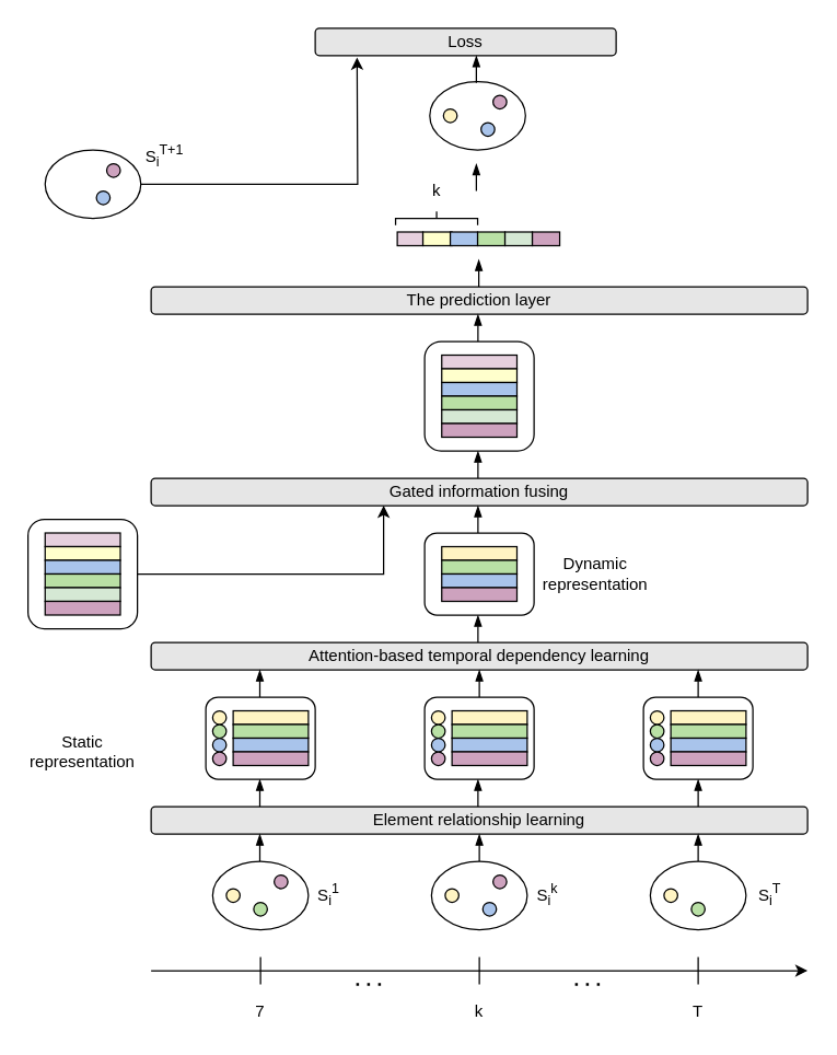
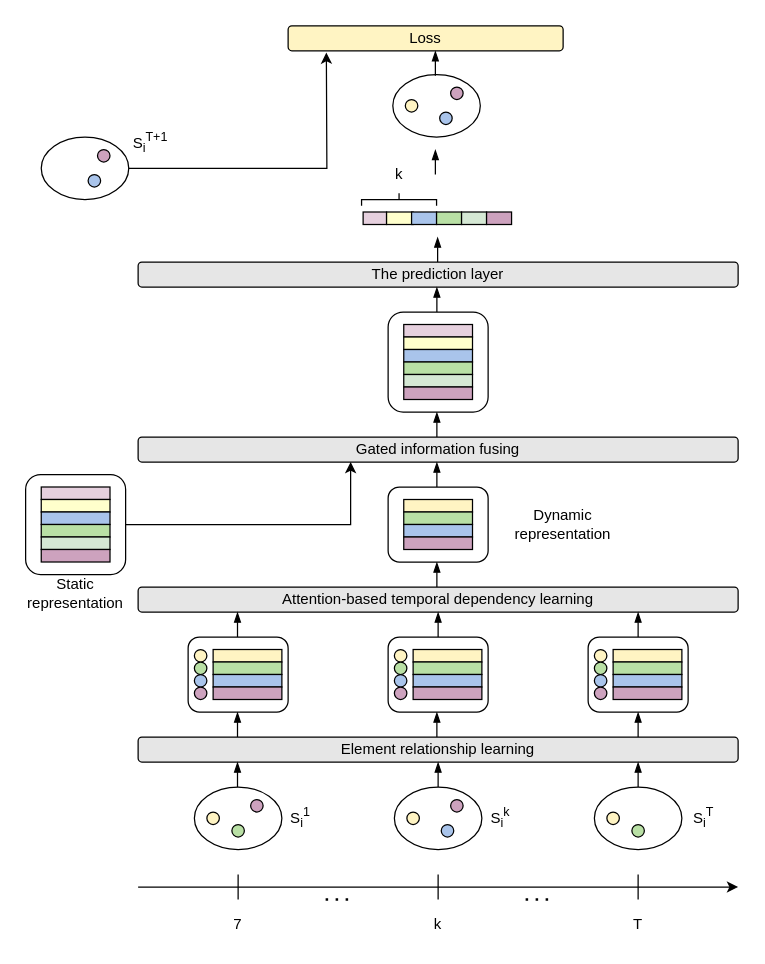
  <mxCell id="0" />
  <mxCell id="1" parent="0" />
  <mxCell id="2" value="" style="endArrow=classic;html=1;rounded=0;" edge="1" parent="1"><mxGeometry width="50" height="50" relative="1" as="geometry"><mxPoint x="110" y="709" as="sourcePoint" /><mxPoint x="590" y="709" as="targetPoint" /></mxGeometry></mxCell>
  <mxCell id="3" value="" style="endArrow=none;html=1;rounded=0;" edge="1" parent="1"><mxGeometry width="50" height="50" relative="1" as="geometry"><mxPoint x="190" y="719" as="sourcePoint" /><mxPoint x="190" y="699" as="targetPoint" /></mxGeometry></mxCell>
  <mxCell id="4" value="" style="endArrow=none;html=1;rounded=0;" edge="1" parent="1"><mxGeometry width="50" height="50" relative="1" as="geometry"><mxPoint x="350" y="719" as="sourcePoint" /><mxPoint x="350" y="699" as="targetPoint" /></mxGeometry></mxCell>
  <mxCell id="5" value="" style="endArrow=none;html=1;rounded=0;" edge="1" parent="1"><mxGeometry width="50" height="50" relative="1" as="geometry"><mxPoint x="510" y="719" as="sourcePoint" /><mxPoint x="510" y="699" as="targetPoint" /></mxGeometry></mxCell>
  <mxCell id="6" value="" style="endArrow=none;dashed=1;html=1;dashPattern=1 3;strokeWidth=2;rounded=0;" edge="1" parent="1"><mxGeometry width="50" height="50" relative="1" as="geometry"><mxPoint x="260" y="719" as="sourcePoint" /><mxPoint x="280" y="719" as="targetPoint" /></mxGeometry></mxCell>
  <mxCell id="7" value="" style="endArrow=none;dashed=1;html=1;dashPattern=1 3;strokeWidth=2;rounded=0;" edge="1" parent="1"><mxGeometry width="50" height="50" relative="1" as="geometry"><mxPoint x="420" y="719" as="sourcePoint" /><mxPoint x="440" y="719" as="targetPoint" /></mxGeometry></mxCell>
  <mxCell id="8" value="7" style="text;html=1;strokeColor=none;fillColor=none;align=center;verticalAlign=middle;whiteSpace=wrap;rounded=0;" vertex="1" parent="1"><mxGeometry x="180" y="729" width="20" height="20" as="geometry" /></mxCell>
  <mxCell id="9" value="k" style="text;html=1;strokeColor=none;fillColor=none;align=center;verticalAlign=middle;whiteSpace=wrap;rounded=0;" vertex="1" parent="1"><mxGeometry x="340" y="729" width="20" height="20" as="geometry" /></mxCell>
  <mxCell id="10" value="T" style="text;html=1;strokeColor=none;fillColor=none;align=center;verticalAlign=middle;whiteSpace=wrap;rounded=0;" vertex="1" parent="1"><mxGeometry x="500" y="729" width="20" height="20" as="geometry" /></mxCell>
  <mxCell id="11" value="" style="ellipse;whiteSpace=wrap;html=1;" vertex="1" parent="1"><mxGeometry x="155" y="629" width="70" height="50" as="geometry" /></mxCell>
  <mxCell id="12" value="" style="ellipse;whiteSpace=wrap;html=1;" vertex="1" parent="1"><mxGeometry x="315" y="629" width="70" height="50" as="geometry" /></mxCell>
  <mxCell id="13" value="" style="ellipse;whiteSpace=wrap;html=1;" vertex="1" parent="1"><mxGeometry x="475" y="629" width="70" height="50" as="geometry" /></mxCell>
  <mxCell id="14" value="S&lt;sub&gt;i&lt;/sub&gt;&lt;sup&gt;1&lt;/sup&gt;" style="text;html=1;strokeColor=none;fillColor=none;align=center;verticalAlign=middle;whiteSpace=wrap;rounded=0;" vertex="1" parent="1"><mxGeometry x="220" y="639" width="40" height="30" as="geometry" /></mxCell>
  <mxCell id="15" value="S&lt;sub&gt;i&lt;/sub&gt;&lt;sup&gt;k&lt;/sup&gt;" style="text;html=1;strokeColor=none;fillColor=none;align=center;verticalAlign=middle;whiteSpace=wrap;rounded=0;" vertex="1" parent="1"><mxGeometry x="380" y="639" width="40" height="30" as="geometry" /></mxCell>
  <mxCell id="16" value="S&lt;sub&gt;i&lt;/sub&gt;&lt;sup&gt;T&lt;/sup&gt;" style="text;html=1;strokeColor=none;fillColor=none;align=center;verticalAlign=middle;whiteSpace=wrap;rounded=0;" vertex="1" parent="1"><mxGeometry x="545" y="639" width="35" height="30" as="geometry" /></mxCell>
  <mxCell id="17" value="Element relationship learning" style="rounded=1;whiteSpace=wrap;html=1;fillColor=#E6E6E6;" vertex="1" parent="1"><mxGeometry x="110" y="589" width="480" height="20" as="geometry" /></mxCell>
  <mxCell id="18" value="" style="endArrow=blockThin;html=1;rounded=0;endFill=1;" edge="1" parent="1"><mxGeometry width="50" height="50" relative="1" as="geometry"><mxPoint x="189.5" y="629" as="sourcePoint" /><mxPoint x="189.5" y="609" as="targetPoint" /></mxGeometry></mxCell>
  <mxCell id="19" value="" style="endArrow=blockThin;html=1;rounded=0;endFill=1;" edge="1" parent="1"><mxGeometry width="50" height="50" relative="1" as="geometry"><mxPoint x="350" y="629" as="sourcePoint" /><mxPoint x="350" y="609" as="targetPoint" /></mxGeometry></mxCell>
  <mxCell id="20" value="" style="endArrow=blockThin;html=1;rounded=0;endFill=1;" edge="1" parent="1"><mxGeometry width="50" height="50" relative="1" as="geometry"><mxPoint x="510" y="629" as="sourcePoint" /><mxPoint x="510" y="609" as="targetPoint" /></mxGeometry></mxCell>
  <mxCell id="21" value="" style="endArrow=blockThin;html=1;rounded=0;endFill=1;" edge="1" parent="1"><mxGeometry width="50" height="50" relative="1" as="geometry"><mxPoint x="510" y="589" as="sourcePoint" /><mxPoint x="510" y="569" as="targetPoint" /></mxGeometry></mxCell>
  <mxCell id="22" value="" style="endArrow=blockThin;html=1;rounded=0;endFill=1;" edge="1" parent="1"><mxGeometry width="50" height="50" relative="1" as="geometry"><mxPoint x="349" y="589" as="sourcePoint" /><mxPoint x="349" y="569" as="targetPoint" /></mxGeometry></mxCell>
  <mxCell id="23" value="" style="endArrow=blockThin;html=1;rounded=0;endFill=1;" edge="1" parent="1"><mxGeometry width="50" height="50" relative="1" as="geometry"><mxPoint x="189.5" y="589" as="sourcePoint" /><mxPoint x="189.5" y="569" as="targetPoint" /></mxGeometry></mxCell>
  <mxCell id="24" value="" style="rounded=1;whiteSpace=wrap;html=1;fillColor=#FFFFFF;" vertex="1" parent="1"><mxGeometry x="150" y="509" width="80" height="60" as="geometry" /></mxCell>
  <mxCell id="25" value="" style="rounded=0;whiteSpace=wrap;html=1;fillColor=#FFF4C3;" vertex="1" parent="1"><mxGeometry x="170" y="519" width="55" height="10" as="geometry" /></mxCell>
  <mxCell id="26" value="" style="rounded=0;whiteSpace=wrap;html=1;fillColor=#B9E0A5;" vertex="1" parent="1"><mxGeometry x="170" y="529" width="55" height="10" as="geometry" /></mxCell>
  <mxCell id="27" value="" style="rounded=0;whiteSpace=wrap;html=1;fillColor=#A9C4EB;" vertex="1" parent="1"><mxGeometry x="170" y="539" width="55" height="10" as="geometry" /></mxCell>
  <mxCell id="28" value="" style="rounded=0;whiteSpace=wrap;html=1;fillColor=#CDA2BE;" vertex="1" parent="1"><mxGeometry x="170" y="549" width="55" height="10" as="geometry" /></mxCell>
  <mxCell id="29" value="Attention-based temporal dependency learning" style="rounded=1;whiteSpace=wrap;html=1;fillColor=#E6E6E6;" vertex="1" parent="1"><mxGeometry x="110" y="469" width="480" height="20" as="geometry" /></mxCell>
  <mxCell id="30" value="" style="endArrow=blockThin;html=1;rounded=0;endFill=1;" edge="1" parent="1"><mxGeometry width="50" height="50" relative="1" as="geometry"><mxPoint x="189.5" y="509" as="sourcePoint" /><mxPoint x="189.5" y="489" as="targetPoint" /></mxGeometry></mxCell>
  <mxCell id="31" value="" style="endArrow=blockThin;html=1;rounded=0;endFill=1;" edge="1" parent="1"><mxGeometry width="50" height="50" relative="1" as="geometry"><mxPoint x="350" y="509" as="sourcePoint" /><mxPoint x="350" y="489" as="targetPoint" /></mxGeometry></mxCell>
  <mxCell id="32" value="" style="endArrow=blockThin;html=1;rounded=0;endFill=1;" edge="1" parent="1"><mxGeometry width="50" height="50" relative="1" as="geometry"><mxPoint x="510" y="509" as="sourcePoint" /><mxPoint x="510" y="489" as="targetPoint" /></mxGeometry></mxCell>
  <mxCell id="33" value="" style="ellipse;whiteSpace=wrap;html=1;aspect=fixed;fillColor=#FFF4C3;" vertex="1" parent="1"><mxGeometry x="155" y="519" width="10" height="10" as="geometry" /></mxCell>
  <mxCell id="34" value="" style="ellipse;whiteSpace=wrap;html=1;aspect=fixed;fillColor=#B9E0A5;" vertex="1" parent="1"><mxGeometry x="155" y="529" width="10" height="10" as="geometry" /></mxCell>
  <mxCell id="35" value="" style="ellipse;whiteSpace=wrap;html=1;aspect=fixed;fillColor=#A9C4EB;" vertex="1" parent="1"><mxGeometry x="155" y="539" width="10" height="10" as="geometry" /></mxCell>
  <mxCell id="36" value="" style="ellipse;whiteSpace=wrap;html=1;aspect=fixed;fillColor=#CDA2BE;" vertex="1" parent="1"><mxGeometry x="155" y="549" width="10" height="10" as="geometry" /></mxCell>
  <mxCell id="37" value="" style="endArrow=blockThin;html=1;rounded=0;endFill=1;" edge="1" parent="1"><mxGeometry width="50" height="50" relative="1" as="geometry"><mxPoint x="349" y="469" as="sourcePoint" /><mxPoint x="349" y="449" as="targetPoint" /></mxGeometry></mxCell>
- <mxCell id="38" value="Dynamic representation" style="text;html=1;strokeColor=none;fillColor=none;align=center;verticalAlign=middle;whiteSpace=wrap;rounded=0;" vertex="1" parent="1"><mxGeometry x="390" y="389" width="90" height="60" as="geometry" /></mxCell>
+ <mxCell id="38" value="Dynamic representation" style="text;html=1;strokeColor=none;fillColor=none;align=center;verticalAlign=middle;whiteSpace=wrap;rounded=0;" vertex="1" parent="1"><mxGeometry x="405" y="389" width="90" height="60" as="geometry" /></mxCell>
  <mxCell id="39" value="Gated information fusing" style="rounded=1;whiteSpace=wrap;html=1;fillColor=#E6E6E6;" vertex="1" parent="1"><mxGeometry x="110" y="349" width="480" height="20" as="geometry" /></mxCell>
  <mxCell id="40" value="" style="endArrow=blockThin;html=1;rounded=0;endFill=1;" edge="1" parent="1"><mxGeometry width="50" height="50" relative="1" as="geometry"><mxPoint x="349" y="389" as="sourcePoint" /><mxPoint x="349" y="369" as="targetPoint" /></mxGeometry></mxCell>
  <mxCell id="41" value="" style="rounded=1;whiteSpace=wrap;html=1;fillColor=#FFFFFF;" vertex="1" parent="1"><mxGeometry x="20" y="379" width="80" height="80" as="geometry" /></mxCell>
  <mxCell id="42" value="" style="rounded=0;whiteSpace=wrap;html=1;fillColor=#E6D0DE;" vertex="1" parent="1"><mxGeometry x="32.5" y="389" width="55" height="10" as="geometry" /></mxCell>
  <mxCell id="43" value="" style="rounded=0;whiteSpace=wrap;html=1;fillColor=#FFFFCC;" vertex="1" parent="1"><mxGeometry x="32.5" y="399" width="55" height="10" as="geometry" /></mxCell>
  <mxCell id="44" value="" style="rounded=0;whiteSpace=wrap;html=1;fillColor=#A9C4EB;" vertex="1" parent="1"><mxGeometry x="32.5" y="409" width="55" height="10" as="geometry" /></mxCell>
  <mxCell id="45" value="" style="rounded=0;whiteSpace=wrap;html=1;fillColor=#B9E0A5;" vertex="1" parent="1"><mxGeometry x="32.5" y="419" width="55" height="10" as="geometry" /></mxCell>
  <mxCell id="46" value="" style="rounded=0;whiteSpace=wrap;html=1;fillColor=#D5E8D4;" vertex="1" parent="1"><mxGeometry x="32.5" y="429" width="55" height="10" as="geometry" /></mxCell>
  <mxCell id="47" value="" style="rounded=0;whiteSpace=wrap;html=1;fillColor=#CDA2BE;" vertex="1" parent="1"><mxGeometry x="32.5" y="439" width="55" height="10" as="geometry" /></mxCell>
  <mxCell id="48" value="" style="endArrow=classic;html=1;rounded=0;exitX=1;exitY=0.5;exitDx=0;exitDy=0;" edge="1" parent="1" source="41"><mxGeometry width="50" height="50" relative="1" as="geometry"><mxPoint x="210" y="629" as="sourcePoint" /><mxPoint x="280" y="369" as="targetPoint" /><Array as="points"><mxPoint x="280" y="419" /></Array></mxGeometry></mxCell>
- <mxCell id="49" value="Static representation" style="text;html=1;strokeColor=none;fillColor=none;align=center;verticalAlign=middle;whiteSpace=wrap;rounded=0;" vertex="1" parent="1"><mxGeometry x="20" y="534" width="80" height="30" as="geometry" /></mxCell>
+ <mxCell id="49" value="Static representation" style="text;html=1;strokeColor=none;fillColor=none;align=center;verticalAlign=middle;whiteSpace=wrap;rounded=0;" vertex="1" parent="1"><mxGeometry x="20" y="459" width="80" height="30" as="geometry" /></mxCell>
  <mxCell id="50" value="" style="endArrow=blockThin;html=1;rounded=0;endFill=1;" edge="1" parent="1"><mxGeometry width="50" height="50" relative="1" as="geometry"><mxPoint x="349" y="349" as="sourcePoint" /><mxPoint x="349" y="329" as="targetPoint" /></mxGeometry></mxCell>
  <mxCell id="51" value="The prediction layer" style="rounded=1;whiteSpace=wrap;html=1;fillColor=#E6E6E6;" vertex="1" parent="1"><mxGeometry x="110" y="209" width="480" height="20" as="geometry" /></mxCell>
  <mxCell id="52" value="" style="endArrow=blockThin;html=1;rounded=0;endFill=1;" edge="1" parent="1"><mxGeometry width="50" height="50" relative="1" as="geometry"><mxPoint x="349" y="249" as="sourcePoint" /><mxPoint x="349" y="229" as="targetPoint" /></mxGeometry></mxCell>
  <mxCell id="53" value="" style="rounded=1;whiteSpace=wrap;html=1;fillColor=#FFFFFF;" vertex="1" parent="1"><mxGeometry x="310" y="509" width="80" height="60" as="geometry" /></mxCell>
  <mxCell id="54" value="" style="rounded=0;whiteSpace=wrap;html=1;fillColor=#FFF4C3;" vertex="1" parent="1"><mxGeometry x="330" y="519" width="55" height="10" as="geometry" /></mxCell>
  <mxCell id="55" value="" style="rounded=0;whiteSpace=wrap;html=1;fillColor=#B9E0A5;" vertex="1" parent="1"><mxGeometry x="330" y="529" width="55" height="10" as="geometry" /></mxCell>
  <mxCell id="56" value="" style="rounded=0;whiteSpace=wrap;html=1;fillColor=#A9C4EB;" vertex="1" parent="1"><mxGeometry x="330" y="539" width="55" height="10" as="geometry" /></mxCell>
  <mxCell id="57" value="" style="rounded=0;whiteSpace=wrap;html=1;fillColor=#CDA2BE;" vertex="1" parent="1"><mxGeometry x="330" y="549" width="55" height="10" as="geometry" /></mxCell>
  <mxCell id="58" value="" style="ellipse;whiteSpace=wrap;html=1;aspect=fixed;fillColor=#FFF4C3;" vertex="1" parent="1"><mxGeometry x="315" y="519" width="10" height="10" as="geometry" /></mxCell>
  <mxCell id="59" value="" style="ellipse;whiteSpace=wrap;html=1;aspect=fixed;fillColor=#B9E0A5;" vertex="1" parent="1"><mxGeometry x="315" y="529" width="10" height="10" as="geometry" /></mxCell>
  <mxCell id="60" value="" style="ellipse;whiteSpace=wrap;html=1;aspect=fixed;fillColor=#A9C4EB;" vertex="1" parent="1"><mxGeometry x="315" y="539" width="10" height="10" as="geometry" /></mxCell>
  <mxCell id="61" value="" style="ellipse;whiteSpace=wrap;html=1;aspect=fixed;fillColor=#CDA2BE;" vertex="1" parent="1"><mxGeometry x="315" y="549" width="10" height="10" as="geometry" /></mxCell>
  <mxCell id="62" value="" style="rounded=1;whiteSpace=wrap;html=1;fillColor=#FFFFFF;" vertex="1" parent="1"><mxGeometry x="470" y="509" width="80" height="60" as="geometry" /></mxCell>
  <mxCell id="63" value="" style="rounded=0;whiteSpace=wrap;html=1;fillColor=#FFF4C3;" vertex="1" parent="1"><mxGeometry x="490" y="519" width="55" height="10" as="geometry" /></mxCell>
  <mxCell id="64" value="" style="rounded=0;whiteSpace=wrap;html=1;fillColor=#B9E0A5;" vertex="1" parent="1"><mxGeometry x="490" y="529" width="55" height="10" as="geometry" /></mxCell>
  <mxCell id="65" value="" style="rounded=0;whiteSpace=wrap;html=1;fillColor=#A9C4EB;" vertex="1" parent="1"><mxGeometry x="490" y="539" width="55" height="10" as="geometry" /></mxCell>
  <mxCell id="66" value="" style="rounded=0;whiteSpace=wrap;html=1;fillColor=#CDA2BE;" vertex="1" parent="1"><mxGeometry x="490" y="549" width="55" height="10" as="geometry" /></mxCell>
  <mxCell id="67" value="" style="ellipse;whiteSpace=wrap;html=1;aspect=fixed;fillColor=#FFF4C3;" vertex="1" parent="1"><mxGeometry x="475" y="519" width="10" height="10" as="geometry" /></mxCell>
  <mxCell id="68" value="" style="ellipse;whiteSpace=wrap;html=1;aspect=fixed;fillColor=#B9E0A5;" vertex="1" parent="1"><mxGeometry x="475" y="529" width="10" height="10" as="geometry" /></mxCell>
  <mxCell id="69" value="" style="ellipse;whiteSpace=wrap;html=1;aspect=fixed;fillColor=#A9C4EB;" vertex="1" parent="1"><mxGeometry x="475" y="539" width="10" height="10" as="geometry" /></mxCell>
  <mxCell id="70" value="" style="ellipse;whiteSpace=wrap;html=1;aspect=fixed;fillColor=#CDA2BE;" vertex="1" parent="1"><mxGeometry x="475" y="549" width="10" height="10" as="geometry" /></mxCell>
  <mxCell id="71" value="" style="rounded=1;whiteSpace=wrap;html=1;fillColor=#FFFFFF;" vertex="1" parent="1"><mxGeometry x="310" y="389" width="80" height="60" as="geometry" /></mxCell>
  <mxCell id="72" value="" style="rounded=0;whiteSpace=wrap;html=1;fillColor=#FFF4C3;" vertex="1" parent="1"><mxGeometry x="322.5" y="399" width="55" height="10" as="geometry" /></mxCell>
  <mxCell id="73" value="" style="rounded=0;whiteSpace=wrap;html=1;fillColor=#B9E0A5;" vertex="1" parent="1"><mxGeometry x="322.5" y="409" width="55" height="10" as="geometry" /></mxCell>
  <mxCell id="74" value="" style="rounded=0;whiteSpace=wrap;html=1;fillColor=#A9C4EB;" vertex="1" parent="1"><mxGeometry x="322.5" y="419" width="55" height="10" as="geometry" /></mxCell>
  <mxCell id="75" value="" style="rounded=0;whiteSpace=wrap;html=1;fillColor=#CDA2BE;" vertex="1" parent="1"><mxGeometry x="322.5" y="429" width="55" height="10" as="geometry" /></mxCell>
  <mxCell id="76" value="" style="ellipse;whiteSpace=wrap;html=1;aspect=fixed;fillColor=#FFF4C3;" vertex="1" parent="1"><mxGeometry x="165" y="649" width="10" height="10" as="geometry" /></mxCell>
  <mxCell id="77" value="" style="ellipse;whiteSpace=wrap;html=1;aspect=fixed;fillColor=#FFF4C3;" vertex="1" parent="1"><mxGeometry x="325" y="649" width="10" height="10" as="geometry" /></mxCell>
  <mxCell id="78" value="" style="ellipse;whiteSpace=wrap;html=1;aspect=fixed;fillColor=#FFF4C3;" vertex="1" parent="1"><mxGeometry x="485" y="649" width="10" height="10" as="geometry" /></mxCell>
  <mxCell id="79" value="" style="ellipse;whiteSpace=wrap;html=1;aspect=fixed;fillColor=#B9E0A5;" vertex="1" parent="1"><mxGeometry x="185" y="659" width="10" height="10" as="geometry" /></mxCell>
  <mxCell id="80" value="" style="ellipse;whiteSpace=wrap;html=1;aspect=fixed;fillColor=#B9E0A5;" vertex="1" parent="1"><mxGeometry x="505" y="659" width="10" height="10" as="geometry" /></mxCell>
  <mxCell id="81" value="" style="ellipse;whiteSpace=wrap;html=1;aspect=fixed;fillColor=#CDA2BE;" vertex="1" parent="1"><mxGeometry x="200" y="639" width="10" height="10" as="geometry" /></mxCell>
  <mxCell id="82" value="" style="ellipse;whiteSpace=wrap;html=1;aspect=fixed;fillColor=#CDA2BE;" vertex="1" parent="1"><mxGeometry x="360" y="639" width="10" height="10" as="geometry" /></mxCell>
  <mxCell id="83" value="" style="ellipse;whiteSpace=wrap;html=1;aspect=fixed;fillColor=#A9C4EB;" vertex="1" parent="1"><mxGeometry x="352.5" y="659" width="10" height="10" as="geometry" /></mxCell>
  <mxCell id="84" value="" style="rounded=1;whiteSpace=wrap;html=1;fillColor=#FFFFFF;" vertex="1" parent="1"><mxGeometry x="310" y="249" width="80" height="80" as="geometry" /></mxCell>
  <mxCell id="85" value="" style="rounded=0;whiteSpace=wrap;html=1;fillColor=#E6D0DE;" vertex="1" parent="1"><mxGeometry x="322.5" y="259" width="55" height="10" as="geometry" /></mxCell>
  <mxCell id="86" value="" style="rounded=0;whiteSpace=wrap;html=1;fillColor=#FFFFCC;" vertex="1" parent="1"><mxGeometry x="322.5" y="269" width="55" height="10" as="geometry" /></mxCell>
  <mxCell id="87" value="" style="rounded=0;whiteSpace=wrap;html=1;fillColor=#A9C4EB;" vertex="1" parent="1"><mxGeometry x="322.5" y="279" width="55" height="10" as="geometry" /></mxCell>
  <mxCell id="88" value="" style="rounded=0;whiteSpace=wrap;html=1;fillColor=#B9E0A5;" vertex="1" parent="1"><mxGeometry x="322.5" y="289" width="55" height="10" as="geometry" /></mxCell>
  <mxCell id="89" value="" style="rounded=0;whiteSpace=wrap;html=1;fillColor=#D5E8D4;" vertex="1" parent="1"><mxGeometry x="322.5" y="299" width="55" height="10" as="geometry" /></mxCell>
  <mxCell id="90" value="" style="rounded=0;whiteSpace=wrap;html=1;fillColor=#CDA2BE;" vertex="1" parent="1"><mxGeometry x="322.5" y="309" width="55" height="10" as="geometry" /></mxCell>
  <mxCell id="91" value="" style="rounded=0;whiteSpace=wrap;html=1;fillColor=#E6D0DE;" vertex="1" parent="1"><mxGeometry x="290" y="169" width="18.75" height="10" as="geometry" /></mxCell>
  <mxCell id="92" value="" style="rounded=0;whiteSpace=wrap;html=1;fillColor=#FFFFCC;" vertex="1" parent="1"><mxGeometry x="308.75" y="169" width="21.25" height="10" as="geometry" /></mxCell>
  <mxCell id="93" value="" style="rounded=0;whiteSpace=wrap;html=1;fillColor=#A9C4EB;" vertex="1" parent="1"><mxGeometry x="328.75" y="169" width="20" height="10" as="geometry" /></mxCell>
  <mxCell id="94" value="" style="rounded=0;whiteSpace=wrap;html=1;fillColor=#B9E0A5;" vertex="1" parent="1"><mxGeometry x="348.75" y="169" width="20" height="10" as="geometry" /></mxCell>
  <mxCell id="95" value="" style="rounded=0;whiteSpace=wrap;html=1;fillColor=#D5E8D4;" vertex="1" parent="1"><mxGeometry x="368.75" y="169" width="20" height="10" as="geometry" /></mxCell>
  <mxCell id="96" value="" style="rounded=0;whiteSpace=wrap;html=1;fillColor=#CDA2BE;" vertex="1" parent="1"><mxGeometry x="388.75" y="169" width="20" height="10" as="geometry" /></mxCell>
  <mxCell id="97" value="" style="endArrow=blockThin;html=1;rounded=0;endFill=1;" edge="1" parent="1"><mxGeometry width="50" height="50" relative="1" as="geometry"><mxPoint x="349.6" y="209" as="sourcePoint" /><mxPoint x="349.6" y="189" as="targetPoint" /></mxGeometry></mxCell>
  <mxCell id="98" value="" style="strokeWidth=1;html=1;shape=mxgraph.flowchart.annotation_2;align=left;labelPosition=right;pointerEvents=1;fillColor=none;rotation=90;" vertex="1" parent="1"><mxGeometry x="313.75" y="129" width="10" height="60" as="geometry" /></mxCell>
  <mxCell id="99" value="k" style="text;html=1;strokeColor=none;fillColor=none;align=center;verticalAlign=middle;whiteSpace=wrap;rounded=0;" vertex="1" parent="1"><mxGeometry x="288.75" y="129" width="60" height="20" as="geometry" /></mxCell>
  <mxCell id="100" value="" style="ellipse;whiteSpace=wrap;html=1;" vertex="1" parent="1"><mxGeometry x="32.5" y="109" width="70" height="50" as="geometry" /></mxCell>
  <mxCell id="101" value="" style="ellipse;whiteSpace=wrap;html=1;aspect=fixed;fillColor=#CDA2BE;" vertex="1" parent="1"><mxGeometry x="77.5" y="119" width="10" height="10" as="geometry" /></mxCell>
  <mxCell id="102" value="" style="ellipse;whiteSpace=wrap;html=1;aspect=fixed;fillColor=#A9C4EB;" vertex="1" parent="1"><mxGeometry x="70" y="139" width="10" height="10" as="geometry" /></mxCell>
  <mxCell id="103" value="" style="endArrow=blockThin;html=1;rounded=0;endFill=1;" edge="1" parent="1"><mxGeometry width="50" height="50" relative="1" as="geometry"><mxPoint x="347.8" y="139" as="sourcePoint" /><mxPoint x="347.8" y="119" as="targetPoint" /></mxGeometry></mxCell>
  <mxCell id="104" value="" style="endArrow=classic;html=1;rounded=0;exitX=1;exitY=0.5;exitDx=0;exitDy=0;entryX=0.139;entryY=1.074;entryDx=0;entryDy=0;entryPerimeter=0;" edge="1" parent="1" source="100" target="105"><mxGeometry width="50" height="50" relative="1" as="geometry"><mxPoint x="480" y="309" as="sourcePoint" /><mxPoint x="260" y="109" as="targetPoint" /><Array as="points"><mxPoint x="261" y="134" /></Array></mxGeometry></mxCell>
- <mxCell id="105" value="Loss" style="rounded=1;whiteSpace=wrap;html=1;fillColor=#E6E6E6;" vertex="1" parent="1"><mxGeometry x="230" y="20" width="220" height="20" as="geometry" /></mxCell>
+ <mxCell id="105" value="Loss" style="rounded=1;whiteSpace=wrap;html=1;fillColor=#fff4c3;" vertex="1" parent="1"><mxGeometry x="230" y="20" width="220" height="20" as="geometry" /></mxCell>
  <mxCell id="106" value="S&lt;sub&gt;i&lt;/sub&gt;&lt;sup&gt;T+1&lt;/sup&gt;" style="text;html=1;strokeColor=none;fillColor=none;align=center;verticalAlign=middle;whiteSpace=wrap;rounded=0;" vertex="1" parent="1"><mxGeometry x="100" y="99" width="40" height="30" as="geometry" /></mxCell>
  <mxCell id="107" value="" style="ellipse;whiteSpace=wrap;html=1;" vertex="1" parent="1"><mxGeometry x="313.75" y="59" width="70" height="50" as="geometry" /></mxCell>
  <mxCell id="108" value="" style="ellipse;whiteSpace=wrap;html=1;aspect=fixed;fillColor=#FFF4C3;" vertex="1" parent="1"><mxGeometry x="323.75" y="79" width="10" height="10" as="geometry" /></mxCell>
  <mxCell id="109" value="" style="ellipse;whiteSpace=wrap;html=1;aspect=fixed;fillColor=#CDA2BE;" vertex="1" parent="1"><mxGeometry x="360" y="69" width="10" height="10" as="geometry" /></mxCell>
  <mxCell id="110" value="" style="ellipse;whiteSpace=wrap;html=1;aspect=fixed;fillColor=#A9C4EB;" vertex="1" parent="1"><mxGeometry x="351.25" y="89" width="10" height="10" as="geometry" /></mxCell>
  <mxCell id="111" value="" style="endArrow=blockThin;html=1;rounded=0;endFill=1;" edge="1" parent="1"><mxGeometry width="50" height="50" relative="1" as="geometry"><mxPoint x="347.8" y="60" as="sourcePoint" /><mxPoint x="347.8" y="40" as="targetPoint" /></mxGeometry></mxCell>
